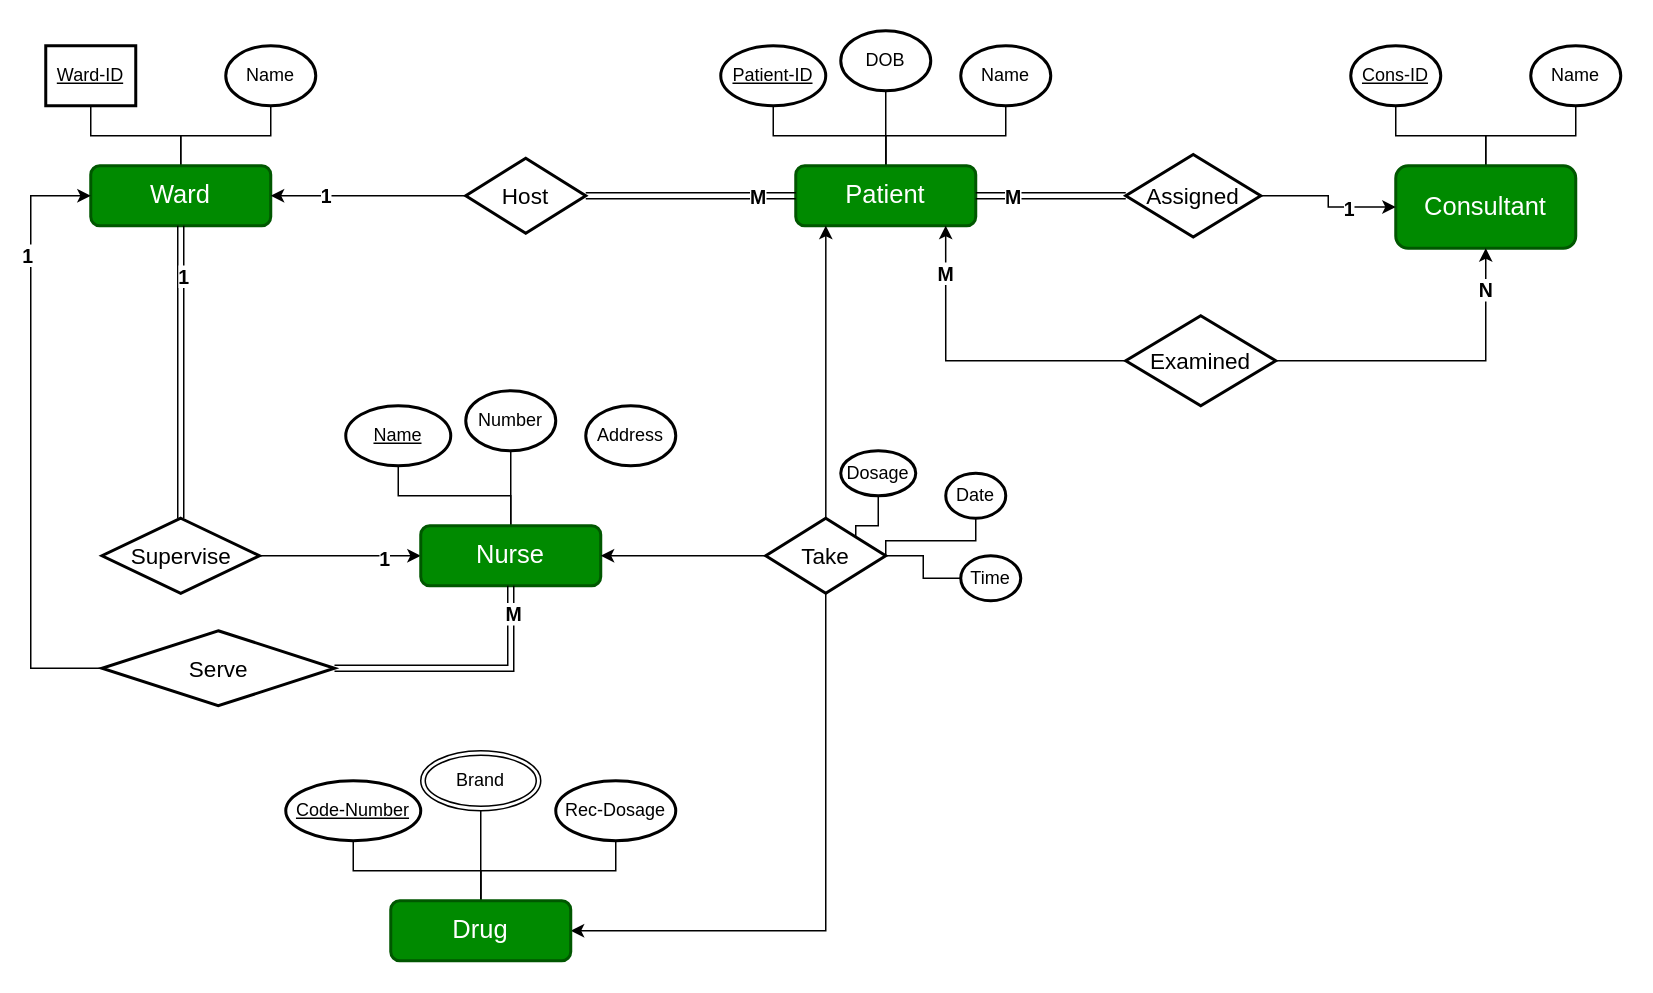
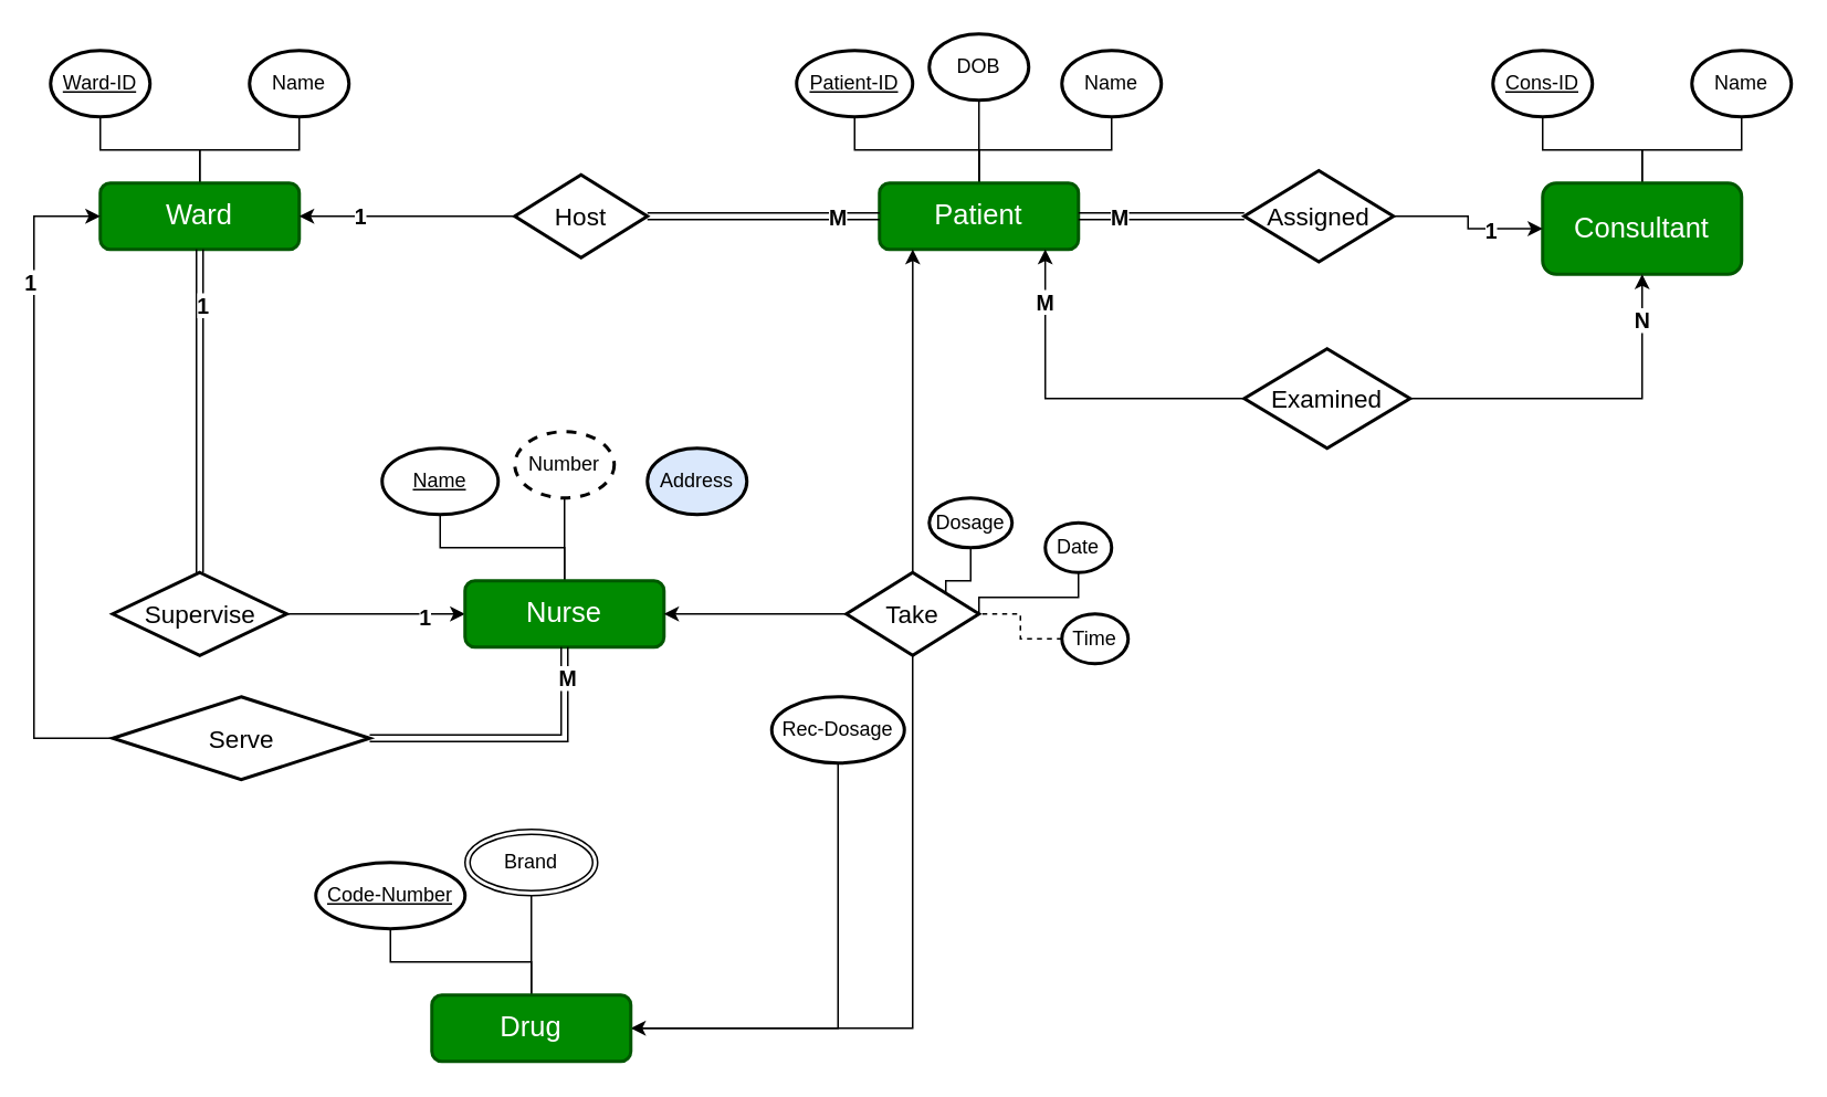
  <mxCell id="0" />
  <mxCell id="1" parent="0" />
  <mxCell id="2" style="edgeStyle=orthogonalEdgeStyle;rounded=0;orthogonalLoop=1;jettySize=auto;html=1;endArrow=classic;startFill=0;endFill=1;entryX=0;entryY=0.5;entryDx=0;entryDy=0;" edge="1" parent="1" source="55" target="38"><mxGeometry relative="1" as="geometry" /></mxCell>
  <mxCell id="3" value="&lt;font style=&quot;font-size: 13px;&quot;&gt;&lt;b&gt;1&lt;/b&gt;&lt;/font&gt;" style="edgeLabel;html=1;align=center;verticalAlign=middle;resizable=0;points=[];" vertex="1" connectable="0" parent="2"><mxGeometry x="0.543" y="-1" relative="1" as="geometry"><mxPoint as="offset" /></mxGeometry></mxCell>
  <mxCell id="4" style="edgeStyle=orthogonalEdgeStyle;rounded=0;orthogonalLoop=1;jettySize=auto;html=1;entryX=0.5;entryY=1;entryDx=0;entryDy=0;endArrow=none;startFill=0;" edge="1" parent="1" source="6" target="7"><mxGeometry relative="1" as="geometry" /></mxCell>
  <mxCell id="5" style="edgeStyle=orthogonalEdgeStyle;rounded=0;orthogonalLoop=1;jettySize=auto;html=1;entryX=0.5;entryY=1;entryDx=0;entryDy=0;endArrow=none;startFill=0;" edge="1" parent="1" source="6" target="8"><mxGeometry relative="1" as="geometry" /></mxCell>
  <mxCell id="6" value="&lt;font style=&quot;color: light-dark(rgb(255, 255, 255), rgb(237, 237, 237)); font-size: 17px;&quot;&gt;Ward&lt;/font&gt;" style="rounded=1;whiteSpace=wrap;html=1;strokeWidth=2;fillColor=#008a00;strokeColor=#005700;fontColor=#ffffff;" vertex="1" parent="1"><mxGeometry x="60" y="110" width="120" height="40" as="geometry" /></mxCell>
- <mxCell id="7" value="&lt;u&gt;Ward-ID&lt;/u&gt;" style="whiteSpace=wrap;html=1;strokeWidth=2;rounded=0;" vertex="1" parent="1"><mxGeometry x="30" y="30" width="60" height="40" as="geometry" /></mxCell>
+ <mxCell id="7" value="&lt;u&gt;Ward-ID&lt;/u&gt;" style="ellipse;whiteSpace=wrap;html=1;strokeWidth=2;" vertex="1" parent="1"><mxGeometry x="30" y="30" width="60" height="40" as="geometry" /></mxCell>
  <mxCell id="8" value="Name" style="ellipse;whiteSpace=wrap;html=1;strokeWidth=2;" vertex="1" parent="1"><mxGeometry x="150" y="30" width="60" height="40" as="geometry" /></mxCell>
  <mxCell id="9" style="edgeStyle=orthogonalEdgeStyle;rounded=0;orthogonalLoop=1;jettySize=auto;html=1;entryX=0.5;entryY=1;entryDx=0;entryDy=0;endArrow=none;startFill=0;" edge="1" parent="1" source="12" target="13"><mxGeometry relative="1" as="geometry" /></mxCell>
  <mxCell id="10" style="edgeStyle=orthogonalEdgeStyle;rounded=0;orthogonalLoop=1;jettySize=auto;html=1;entryX=0.5;entryY=1;entryDx=0;entryDy=0;endArrow=none;startFill=0;" edge="1" parent="1" source="12" target="14"><mxGeometry relative="1" as="geometry" /></mxCell>
  <mxCell id="11" style="edgeStyle=orthogonalEdgeStyle;rounded=0;orthogonalLoop=1;jettySize=auto;html=1;entryX=0.5;entryY=1;entryDx=0;entryDy=0;endArrow=none;startFill=0;" edge="1" parent="1" source="12" target="15"><mxGeometry relative="1" as="geometry" /></mxCell>
  <mxCell id="12" value="&lt;font style=&quot;color: light-dark(rgb(255, 255, 255), rgb(237, 237, 237)); font-size: 17px;&quot;&gt;Patient&lt;/font&gt;" style="rounded=1;whiteSpace=wrap;html=1;strokeWidth=2;fillColor=#008a00;strokeColor=#005700;fontColor=#ffffff;" vertex="1" parent="1"><mxGeometry x="530" y="110" width="120" height="40" as="geometry" /></mxCell>
  <mxCell id="13" value="&lt;u&gt;Patient-ID&lt;/u&gt;" style="ellipse;whiteSpace=wrap;html=1;strokeWidth=2;" vertex="1" parent="1"><mxGeometry x="480" y="30" width="70" height="40" as="geometry" /></mxCell>
  <mxCell id="14" value="Name" style="ellipse;whiteSpace=wrap;html=1;strokeWidth=2;" vertex="1" parent="1"><mxGeometry x="640" y="30" width="60" height="40" as="geometry" /></mxCell>
  <mxCell id="15" value="DOB" style="ellipse;whiteSpace=wrap;html=1;strokeWidth=2;" vertex="1" parent="1"><mxGeometry x="560" y="20" width="60" height="40" as="geometry" /></mxCell>
  <mxCell id="16" style="edgeStyle=orthogonalEdgeStyle;rounded=0;orthogonalLoop=1;jettySize=auto;html=1;entryX=0;entryY=0.5;entryDx=0;entryDy=0;shape=link;" edge="1" parent="1" source="20" target="12"><mxGeometry relative="1" as="geometry" /></mxCell>
  <mxCell id="17" value="&lt;font style=&quot;font-size: 13px;&quot;&gt;&lt;b&gt;M&lt;/b&gt;&lt;/font&gt;" style="edgeLabel;html=1;align=center;verticalAlign=middle;resizable=0;points=[];" vertex="1" connectable="0" parent="16"><mxGeometry x="0.629" relative="1" as="geometry"><mxPoint as="offset" /></mxGeometry></mxCell>
  <mxCell id="18" style="edgeStyle=orthogonalEdgeStyle;rounded=0;orthogonalLoop=1;jettySize=auto;html=1;entryX=1;entryY=0.5;entryDx=0;entryDy=0;" edge="1" parent="1" source="20" target="6"><mxGeometry relative="1" as="geometry" /></mxCell>
  <mxCell id="19" value="&lt;font style=&quot;font-size: 13px;&quot;&gt;&lt;b&gt;1&lt;/b&gt;&lt;/font&gt;" style="edgeLabel;html=1;align=center;verticalAlign=middle;resizable=0;points=[];" vertex="1" connectable="0" parent="18"><mxGeometry x="0.446" y="-1" relative="1" as="geometry"><mxPoint as="offset" /></mxGeometry></mxCell>
  <mxCell id="20" value="&lt;font style=&quot;font-size: 15px;&quot;&gt;Host&lt;/font&gt;" style="shape=rhombus;perimeter=rhombusPerimeter;whiteSpace=wrap;html=1;align=center;strokeWidth=2;" vertex="1" parent="1"><mxGeometry x="310" y="105" width="80" height="50" as="geometry" /></mxCell>
  <mxCell id="21" style="edgeStyle=orthogonalEdgeStyle;rounded=0;orthogonalLoop=1;jettySize=auto;html=1;entryX=0.5;entryY=1;entryDx=0;entryDy=0;endArrow=none;startFill=0;" edge="1" parent="1" source="23" target="24"><mxGeometry relative="1" as="geometry" /></mxCell>
  <mxCell id="22" style="edgeStyle=orthogonalEdgeStyle;rounded=0;orthogonalLoop=1;jettySize=auto;html=1;entryX=0.5;entryY=1;entryDx=0;entryDy=0;endArrow=none;startFill=0;" edge="1" parent="1" source="23" target="25"><mxGeometry relative="1" as="geometry" /></mxCell>
  <mxCell id="23" value="&lt;font style=&quot;color: light-dark(rgb(255, 255, 255), rgb(237, 237, 237)); font-size: 17px;&quot;&gt;Consultant&lt;/font&gt;" style="rounded=1;whiteSpace=wrap;html=1;strokeWidth=2;fillColor=#008a00;strokeColor=#005700;fontColor=#ffffff;" vertex="1" parent="1"><mxGeometry x="930" y="110" width="120" height="55" as="geometry" /></mxCell>
  <mxCell id="24" value="&lt;u&gt;Cons-ID&lt;/u&gt;" style="ellipse;whiteSpace=wrap;html=1;strokeWidth=2;" vertex="1" parent="1"><mxGeometry x="900" y="30" width="60" height="40" as="geometry" /></mxCell>
  <mxCell id="25" value="Name" style="ellipse;whiteSpace=wrap;html=1;strokeWidth=2;" vertex="1" parent="1"><mxGeometry x="1020" y="30" width="60" height="40" as="geometry" /></mxCell>
  <mxCell id="26" style="edgeStyle=orthogonalEdgeStyle;rounded=0;orthogonalLoop=1;jettySize=auto;html=1;entryX=0;entryY=0.5;entryDx=0;entryDy=0;" edge="1" parent="1" source="30" target="23"><mxGeometry relative="1" as="geometry" /></mxCell>
  <mxCell id="27" value="&lt;font style=&quot;font-size: 13px;&quot;&gt;&lt;b&gt;1&lt;/b&gt;&lt;/font&gt;" style="edgeLabel;html=1;align=center;verticalAlign=middle;resizable=0;points=[];" vertex="1" connectable="0" parent="26"><mxGeometry x="0.36" y="-1" relative="1" as="geometry"><mxPoint as="offset" /></mxGeometry></mxCell>
  <mxCell id="28" style="edgeStyle=orthogonalEdgeStyle;rounded=0;orthogonalLoop=1;jettySize=auto;html=1;entryX=1;entryY=0.5;entryDx=0;entryDy=0;shape=link;" edge="1" parent="1" source="30" target="12"><mxGeometry relative="1" as="geometry" /></mxCell>
  <mxCell id="29" value="&lt;font style=&quot;font-size: 13px;&quot;&gt;&lt;b&gt;M&lt;/b&gt;&lt;/font&gt;" style="edgeLabel;html=1;align=center;verticalAlign=middle;resizable=0;points=[];" vertex="1" connectable="0" parent="28"><mxGeometry x="0.52" relative="1" as="geometry"><mxPoint as="offset" /></mxGeometry></mxCell>
  <mxCell id="30" value="&lt;font style=&quot;font-size: 15px;&quot;&gt;Assigned&lt;/font&gt;" style="shape=rhombus;perimeter=rhombusPerimeter;whiteSpace=wrap;html=1;align=center;strokeWidth=2;" vertex="1" parent="1"><mxGeometry x="750" y="102.5" width="90" height="55" as="geometry" /></mxCell>
  <mxCell id="31" style="edgeStyle=orthogonalEdgeStyle;rounded=0;orthogonalLoop=1;jettySize=auto;html=1;entryX=0.5;entryY=1;entryDx=0;entryDy=0;" edge="1" parent="1" source="35" target="23"><mxGeometry relative="1" as="geometry" /></mxCell>
  <mxCell id="32" value="&lt;font style=&quot;font-size: 13px;&quot;&gt;&lt;b&gt;N&lt;/b&gt;&lt;/font&gt;" style="edgeLabel;html=1;align=center;verticalAlign=middle;resizable=0;points=[];" vertex="1" connectable="0" parent="31"><mxGeometry x="0.75" y="1" relative="1" as="geometry"><mxPoint as="offset" /></mxGeometry></mxCell>
  <mxCell id="33" style="edgeStyle=orthogonalEdgeStyle;rounded=0;orthogonalLoop=1;jettySize=auto;html=1;entryX=0.833;entryY=1;entryDx=0;entryDy=0;entryPerimeter=0;" edge="1" parent="1" source="35" target="12"><mxGeometry relative="1" as="geometry" /></mxCell>
  <mxCell id="34" value="&lt;font style=&quot;font-size: 13px;&quot;&gt;&lt;b&gt;M&lt;/b&gt;&lt;/font&gt;" style="edgeLabel;html=1;align=center;verticalAlign=middle;resizable=0;points=[];" vertex="1" connectable="0" parent="33"><mxGeometry x="0.704" relative="1" as="geometry"><mxPoint as="offset" /></mxGeometry></mxCell>
  <mxCell id="35" value="&lt;font style=&quot;font-size: 15px;&quot;&gt;Examined&lt;/font&gt;" style="shape=rhombus;perimeter=rhombusPerimeter;whiteSpace=wrap;html=1;align=center;strokeWidth=2;" vertex="1" parent="1"><mxGeometry x="750" y="210" width="100" height="60" as="geometry" /></mxCell>
  <mxCell id="36" style="edgeStyle=orthogonalEdgeStyle;rounded=0;orthogonalLoop=1;jettySize=auto;html=1;entryX=0.5;entryY=1;entryDx=0;entryDy=0;endArrow=none;startFill=0;" edge="1" parent="1" source="38" target="39"><mxGeometry relative="1" as="geometry" /></mxCell>
  <mxCell id="37" style="edgeStyle=orthogonalEdgeStyle;rounded=0;orthogonalLoop=1;jettySize=auto;html=1;entryX=0.5;entryY=1;entryDx=0;entryDy=0;endArrow=none;startFill=0;" edge="1" parent="1" source="38" target="41"><mxGeometry relative="1" as="geometry" /></mxCell>
  <mxCell id="38" value="&lt;font style=&quot;color: light-dark(rgb(255, 255, 255), rgb(237, 237, 237)); font-size: 17px;&quot;&gt;Nurse&lt;/font&gt;" style="rounded=1;whiteSpace=wrap;html=1;strokeWidth=2;fillColor=#008a00;strokeColor=#005700;fontColor=#ffffff;" vertex="1" parent="1"><mxGeometry x="280" y="350" width="120" height="40" as="geometry" /></mxCell>
  <mxCell id="39" value="&lt;u&gt;Name&lt;/u&gt;" style="ellipse;whiteSpace=wrap;html=1;strokeWidth=2;" vertex="1" parent="1"><mxGeometry x="230" y="270" width="70" height="40" as="geometry" /></mxCell>
- <mxCell id="40" value="Address" style="ellipse;whiteSpace=wrap;html=1;strokeWidth=2;" vertex="1" parent="1"><mxGeometry x="390" y="270" width="60" height="40" as="geometry" /></mxCell>
- <mxCell id="41" value="Number" style="ellipse;whiteSpace=wrap;html=1;strokeWidth=2;" vertex="1" parent="1"><mxGeometry x="310" y="260" width="60" height="40" as="geometry" /></mxCell>
+ <mxCell id="40" value="Address" style="ellipse;whiteSpace=wrap;html=1;strokeWidth=2;fillColor=#dae8fc;" vertex="1" parent="1"><mxGeometry x="390" y="270" width="60" height="40" as="geometry" /></mxCell>
+ <mxCell id="41" value="Number" style="ellipse;whiteSpace=wrap;html=1;strokeWidth=2;dashed=1;" vertex="1" parent="1"><mxGeometry x="310" y="260" width="60" height="40" as="geometry" /></mxCell>
  <mxCell id="42" style="edgeStyle=orthogonalEdgeStyle;rounded=0;orthogonalLoop=1;jettySize=auto;html=1;entryX=0.5;entryY=1;entryDx=0;entryDy=0;endArrow=none;startFill=0;" edge="1" parent="1" source="46" target="47"><mxGeometry relative="1" as="geometry" /></mxCell>
  <mxCell id="43" style="edgeStyle=orthogonalEdgeStyle;rounded=0;orthogonalLoop=1;jettySize=auto;html=1;entryX=0.5;entryY=1;entryDx=0;entryDy=0;endArrow=none;startFill=0;" edge="1" parent="1" source="46" target="48"><mxGeometry relative="1" as="geometry" /></mxCell>
  <mxCell id="44" style="edgeStyle=orthogonalEdgeStyle;rounded=0;orthogonalLoop=1;jettySize=auto;html=1;entryX=0.5;entryY=1;entryDx=0;entryDy=0;endArrow=none;startFill=0;" edge="1" parent="1" source="46" target="49"><mxGeometry relative="1" as="geometry"><mxPoint x="320" y="550" as="targetPoint" /></mxGeometry></mxCell>
  <mxCell id="45" style="edgeStyle=orthogonalEdgeStyle;rounded=0;orthogonalLoop=1;jettySize=auto;html=1;exitX=0.5;exitY=1;exitDx=0;exitDy=0;entryX=1;entryY=0.5;entryDx=0;entryDy=0;" edge="1" parent="1" source="51" target="46"><mxGeometry relative="1" as="geometry" /></mxCell>
  <mxCell id="46" value="&lt;font style=&quot;color: light-dark(rgb(255, 255, 255), rgb(237, 237, 237)); font-size: 17px;&quot;&gt;Drug&lt;/font&gt;" style="rounded=1;whiteSpace=wrap;html=1;strokeWidth=2;fillColor=#008a00;strokeColor=#005700;fontColor=#ffffff;" vertex="1" parent="1"><mxGeometry x="260" y="600" width="120" height="40" as="geometry" /></mxCell>
  <mxCell id="47" value="&lt;u&gt;Code-Number&lt;/u&gt;" style="ellipse;whiteSpace=wrap;html=1;strokeWidth=2;" vertex="1" parent="1"><mxGeometry x="190" y="520" width="90" height="40" as="geometry" /></mxCell>
- <mxCell id="48" value="Rec-Dosage" style="ellipse;whiteSpace=wrap;html=1;strokeWidth=2;" vertex="1" parent="1"><mxGeometry x="370" y="520" width="80" height="40" as="geometry" /></mxCell>
+ <mxCell id="48" value="Rec-Dosage" style="ellipse;whiteSpace=wrap;html=1;strokeWidth=2;" vertex="1" parent="1"><mxGeometry x="465" y="420" width="80" height="40" as="geometry" /></mxCell>
  <mxCell id="49" value="Brand" style="ellipse;shape=doubleEllipse;margin=3;whiteSpace=wrap;html=1;align=center;" vertex="1" parent="1"><mxGeometry x="280" y="500" width="80" height="40" as="geometry" /></mxCell>
  <mxCell id="50" style="edgeStyle=orthogonalEdgeStyle;rounded=0;orthogonalLoop=1;jettySize=auto;html=1;entryX=1;entryY=0.5;entryDx=0;entryDy=0;" edge="1" parent="1" source="51" target="38"><mxGeometry relative="1" as="geometry" /></mxCell>
  <mxCell id="51" value="&lt;font style=&quot;font-size: 15px;&quot;&gt;Take&lt;/font&gt;" style="shape=rhombus;perimeter=rhombusPerimeter;whiteSpace=wrap;html=1;align=center;strokeWidth=2;" vertex="1" parent="1"><mxGeometry x="510" y="345" width="80" height="50" as="geometry" /></mxCell>
  <mxCell id="52" style="edgeStyle=orthogonalEdgeStyle;rounded=0;orthogonalLoop=1;jettySize=auto;html=1;entryX=0.167;entryY=1;entryDx=0;entryDy=0;entryPerimeter=0;" edge="1" parent="1" source="51" target="12"><mxGeometry relative="1" as="geometry" /></mxCell>
  <mxCell id="53" style="edgeStyle=orthogonalEdgeStyle;rounded=0;orthogonalLoop=1;jettySize=auto;html=1;entryX=0.5;entryY=1;entryDx=0;entryDy=0;shape=link;" edge="1" parent="1" source="55" target="6"><mxGeometry relative="1" as="geometry" /></mxCell>
  <mxCell id="54" value="&lt;font style=&quot;font-size: 13px;&quot;&gt;&lt;b&gt;1&lt;/b&gt;&lt;/font&gt;" style="edgeLabel;html=1;align=center;verticalAlign=middle;resizable=0;points=[];" vertex="1" connectable="0" parent="53"><mxGeometry x="0.666" y="-1" relative="1" as="geometry"><mxPoint as="offset" /></mxGeometry></mxCell>
  <mxCell id="55" value="&lt;font style=&quot;font-size: 15px;&quot;&gt;Supervise&lt;/font&gt;" style="shape=rhombus;perimeter=rhombusPerimeter;whiteSpace=wrap;html=1;align=center;strokeWidth=2;" vertex="1" parent="1"><mxGeometry x="67.5" y="345" width="105" height="50" as="geometry" /></mxCell>
  <mxCell id="56" style="edgeStyle=orthogonalEdgeStyle;rounded=0;orthogonalLoop=1;jettySize=auto;html=1;entryX=1;entryY=0;entryDx=0;entryDy=0;endArrow=none;startFill=0;" edge="1" parent="1" source="57" target="51"><mxGeometry relative="1" as="geometry" /></mxCell>
  <mxCell id="57" value="Dosage" style="ellipse;whiteSpace=wrap;html=1;strokeWidth=2;" vertex="1" parent="1"><mxGeometry x="560" y="300" width="50" height="30" as="geometry" /></mxCell>
  <mxCell id="58" style="edgeStyle=orthogonalEdgeStyle;rounded=0;orthogonalLoop=1;jettySize=auto;html=1;exitX=0.5;exitY=1;exitDx=0;exitDy=0;endArrow=none;startFill=0;entryX=1;entryY=0.5;entryDx=0;entryDy=0;" edge="1" parent="1" source="59" target="51"><mxGeometry relative="1" as="geometry"><Array as="points"><mxPoint x="650" y="360" /><mxPoint x="590" y="360" /></Array></mxGeometry></mxCell>
  <mxCell id="59" value="Date" style="ellipse;whiteSpace=wrap;html=1;strokeWidth=2;" vertex="1" parent="1"><mxGeometry x="630" y="315" width="40" height="30" as="geometry" /></mxCell>
- <mxCell id="60" value="" style="edgeStyle=orthogonalEdgeStyle;rounded=0;orthogonalLoop=1;jettySize=auto;html=1;endArrow=none;startFill=0;" edge="1" parent="1" source="61" target="51"><mxGeometry relative="1" as="geometry" /></mxCell>
+ <mxCell id="60" value="" style="edgeStyle=orthogonalEdgeStyle;rounded=0;orthogonalLoop=1;jettySize=auto;html=1;endArrow=none;startFill=0;dashed=1;" edge="1" parent="1" source="61" target="51"><mxGeometry relative="1" as="geometry" /></mxCell>
  <mxCell id="61" value="Time" style="ellipse;whiteSpace=wrap;html=1;strokeWidth=2;" vertex="1" parent="1"><mxGeometry x="640" y="370" width="40" height="30" as="geometry" /></mxCell>
  <mxCell id="62" style="edgeStyle=orthogonalEdgeStyle;rounded=0;orthogonalLoop=1;jettySize=auto;html=1;entryX=0.5;entryY=1;entryDx=0;entryDy=0;shape=link;" edge="1" parent="1" source="66" target="38"><mxGeometry relative="1" as="geometry" /></mxCell>
  <mxCell id="63" value="&lt;font style=&quot;font-size: 13px;&quot;&gt;&lt;b&gt;M&lt;/b&gt;&lt;/font&gt;" style="edgeLabel;html=1;align=center;verticalAlign=middle;resizable=0;points=[];" vertex="1" connectable="0" parent="62"><mxGeometry x="0.784" y="-1" relative="1" as="geometry"><mxPoint as="offset" /></mxGeometry></mxCell>
  <mxCell id="64" style="edgeStyle=orthogonalEdgeStyle;rounded=0;orthogonalLoop=1;jettySize=auto;html=1;entryX=0;entryY=0.5;entryDx=0;entryDy=0;" edge="1" parent="1" source="66" target="6"><mxGeometry relative="1" as="geometry"><Array as="points"><mxPoint x="20" y="445" /><mxPoint x="20" y="130" /></Array></mxGeometry></mxCell>
  <mxCell id="65" value="&lt;font style=&quot;font-size: 13px;&quot;&gt;&lt;b&gt;1&lt;/b&gt;&lt;/font&gt;" style="edgeLabel;html=1;align=center;verticalAlign=middle;resizable=0;points=[];" vertex="1" connectable="0" parent="64"><mxGeometry x="0.604" y="3" relative="1" as="geometry"><mxPoint as="offset" /></mxGeometry></mxCell>
  <mxCell id="66" value="&lt;font style=&quot;font-size: 15px;&quot;&gt;Serve&lt;/font&gt;" style="shape=rhombus;perimeter=rhombusPerimeter;whiteSpace=wrap;html=1;align=center;strokeWidth=2;" vertex="1" parent="1"><mxGeometry x="67.5" y="420" width="155" height="50" as="geometry" /></mxCell>
